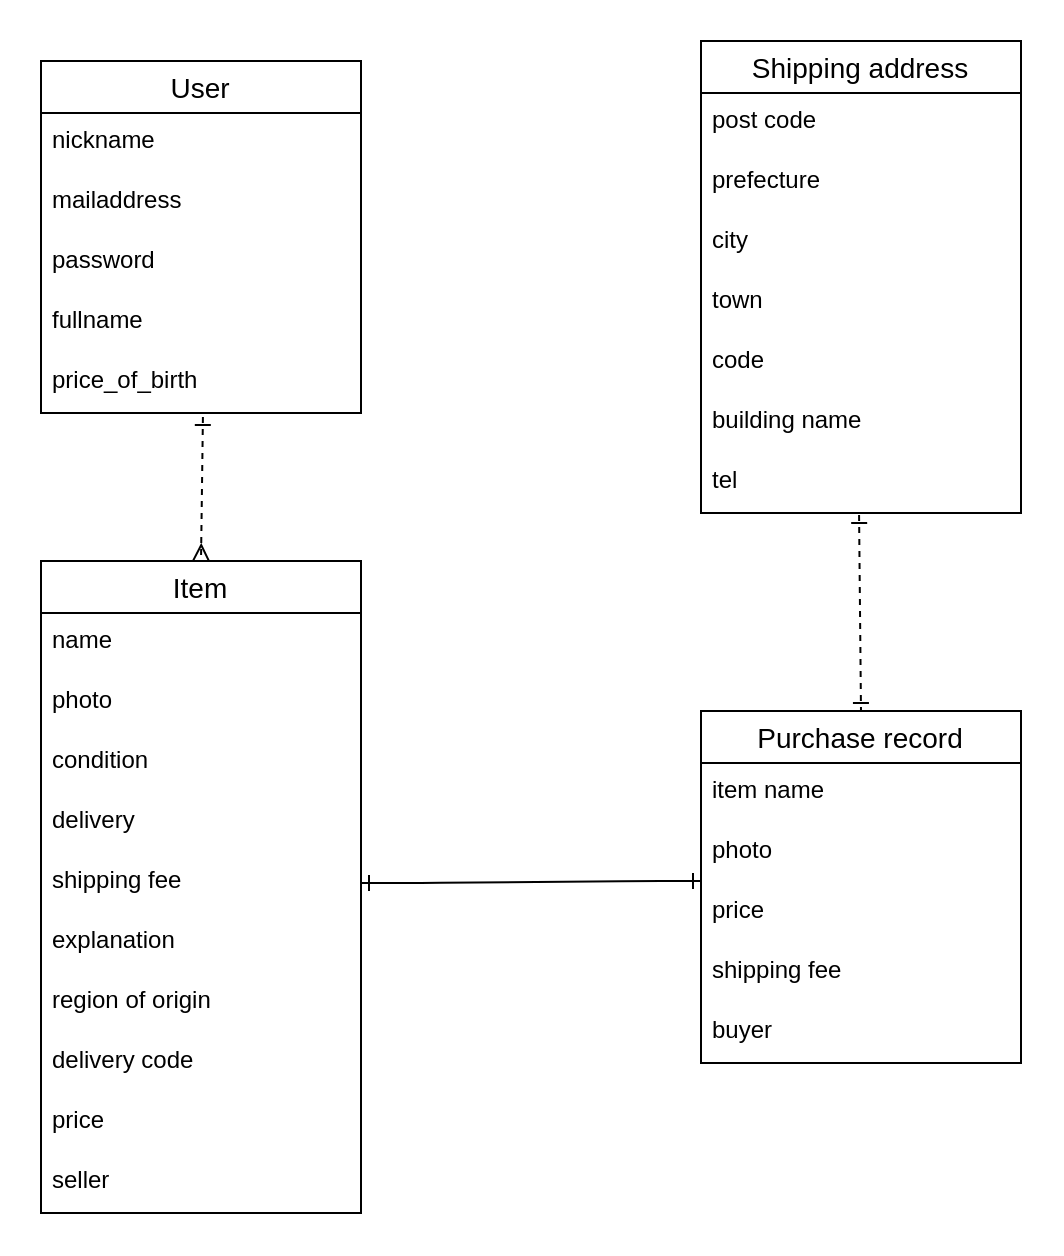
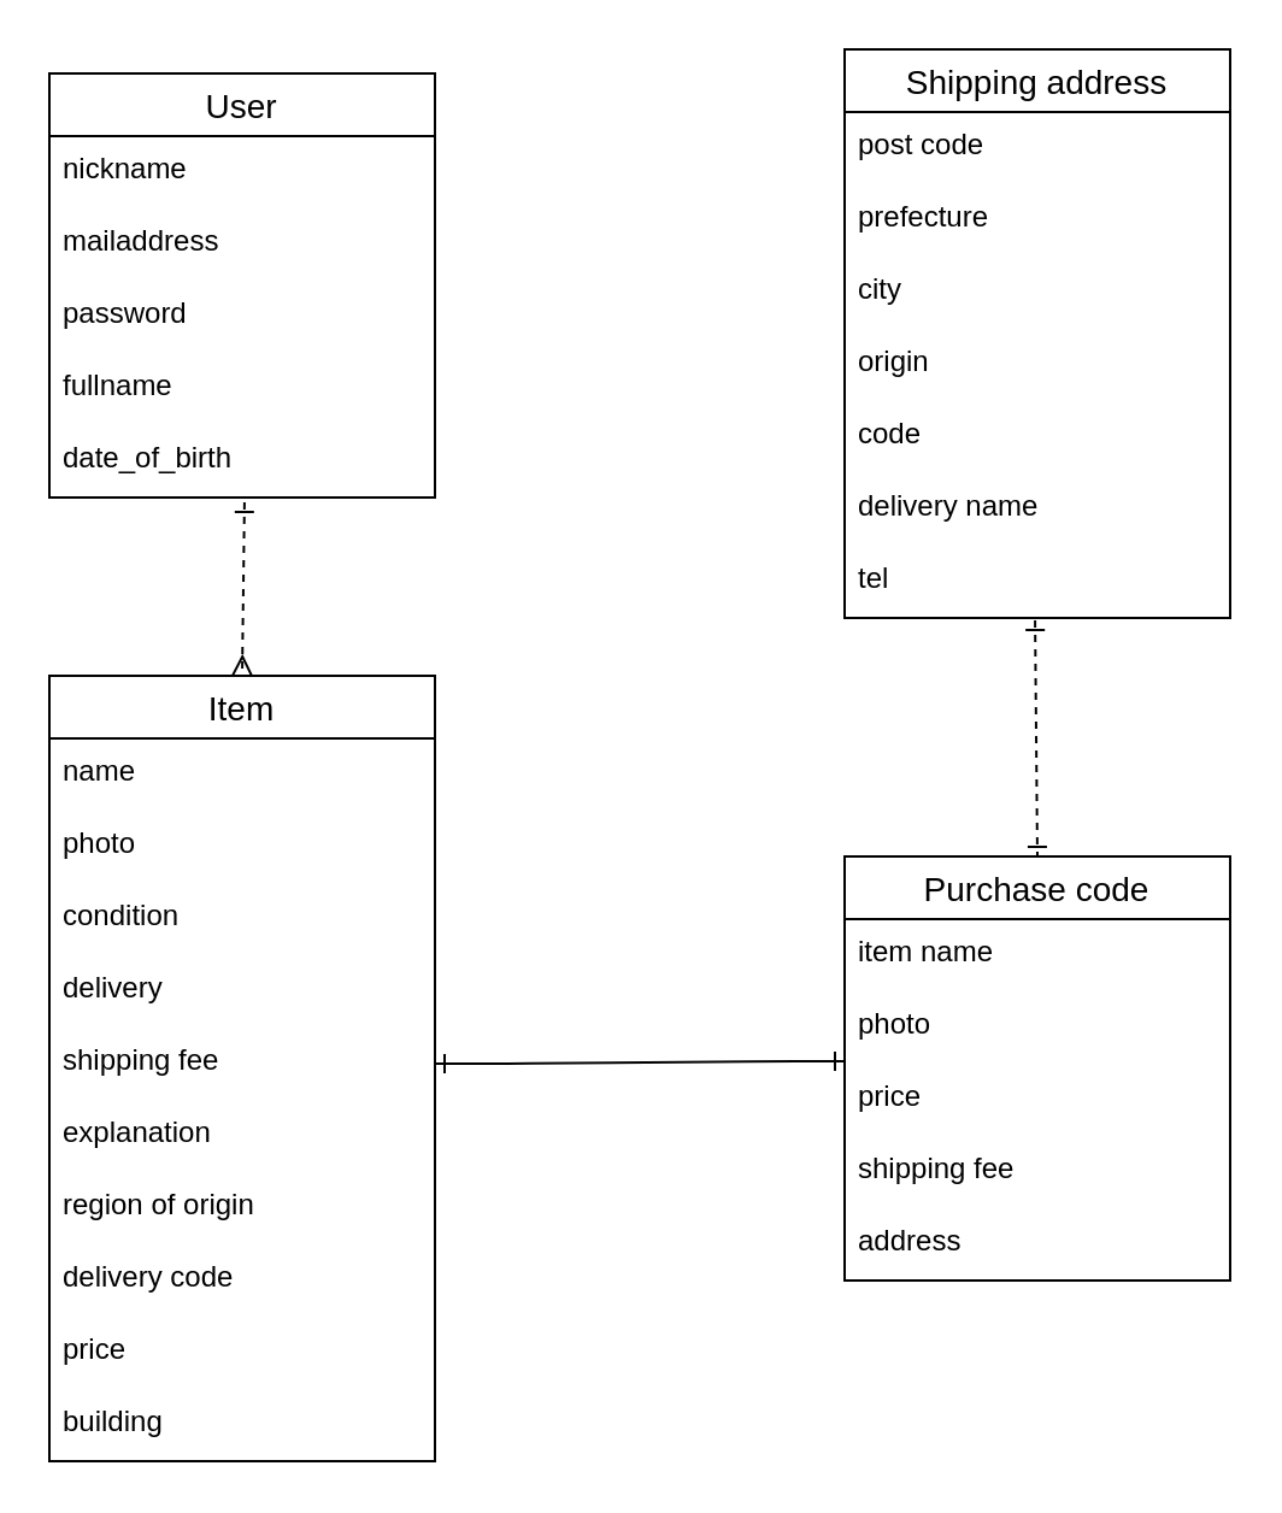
  <mxCell id="0" />
  <mxCell id="1" parent="0" />
  <mxCell id="2" value="User" style="swimlane;fontStyle=0;childLayout=stackLayout;horizontal=1;startSize=26;horizontalStack=0;resizeParent=1;resizeParentMax=0;resizeLast=0;collapsible=1;marginBottom=0;align=center;fontSize=14;" parent="1" vertex="1"><mxGeometry x="20" y="30" width="160" height="176" as="geometry" /></mxCell>
  <mxCell id="3" value="nickname" style="text;strokeColor=none;fillColor=none;spacingLeft=4;spacingRight=4;overflow=hidden;rotatable=0;points=[[0,0.5],[1,0.5]];portConstraint=eastwest;fontSize=12;" parent="2" vertex="1"><mxGeometry y="26" width="160" height="30" as="geometry" /></mxCell>
  <mxCell id="4" value="mailaddress" style="text;strokeColor=none;fillColor=none;spacingLeft=4;spacingRight=4;overflow=hidden;rotatable=0;points=[[0,0.5],[1,0.5]];portConstraint=eastwest;fontSize=12;" parent="2" vertex="1"><mxGeometry y="56" width="160" height="30" as="geometry" /></mxCell>
  <mxCell id="5" value="password" style="text;strokeColor=none;fillColor=none;spacingLeft=4;spacingRight=4;overflow=hidden;rotatable=0;points=[[0,0.5],[1,0.5]];portConstraint=eastwest;fontSize=12;" parent="2" vertex="1"><mxGeometry y="86" width="160" height="30" as="geometry" /></mxCell>
  <mxCell id="6" value="fullname" style="text;strokeColor=none;fillColor=none;spacingLeft=4;spacingRight=4;overflow=hidden;rotatable=0;points=[[0,0.5],[1,0.5]];portConstraint=eastwest;fontSize=12;" parent="2" vertex="1"><mxGeometry y="116" width="160" height="30" as="geometry" /></mxCell>
- <mxCell id="7" value="price_of_birth" style="text;strokeColor=none;fillColor=none;spacingLeft=4;spacingRight=4;overflow=hidden;rotatable=0;points=[[0,0.5],[1,0.5]];portConstraint=eastwest;fontSize=12;" parent="2" vertex="1"><mxGeometry y="146" width="160" height="30" as="geometry" /></mxCell>
+ <mxCell id="7" value="date_of_birth" style="text;strokeColor=none;fillColor=none;spacingLeft=4;spacingRight=4;overflow=hidden;rotatable=0;points=[[0,0.5],[1,0.5]];portConstraint=eastwest;fontSize=12;" parent="2" vertex="1"><mxGeometry y="146" width="160" height="30" as="geometry" /></mxCell>
  <mxCell id="8" value="Item" style="swimlane;fontStyle=0;childLayout=stackLayout;horizontal=1;startSize=26;horizontalStack=0;resizeParent=1;resizeParentMax=0;resizeLast=0;collapsible=1;marginBottom=0;align=center;fontSize=14;" parent="1" vertex="1"><mxGeometry x="20" y="280" width="160" height="326" as="geometry" /></mxCell>
  <mxCell id="9" value="name" style="text;strokeColor=none;fillColor=none;spacingLeft=4;spacingRight=4;overflow=hidden;rotatable=0;points=[[0,0.5],[1,0.5]];portConstraint=eastwest;fontSize=12;" parent="8" vertex="1"><mxGeometry y="26" width="160" height="30" as="geometry" /></mxCell>
  <mxCell id="10" value="photo" style="text;strokeColor=none;fillColor=none;spacingLeft=4;spacingRight=4;overflow=hidden;rotatable=0;points=[[0,0.5],[1,0.5]];portConstraint=eastwest;fontSize=12;" parent="8" vertex="1"><mxGeometry y="56" width="160" height="30" as="geometry" /></mxCell>
  <mxCell id="11" value="condition" style="text;strokeColor=none;fillColor=none;spacingLeft=4;spacingRight=4;overflow=hidden;rotatable=0;points=[[0,0.5],[1,0.5]];portConstraint=eastwest;fontSize=12;" parent="8" vertex="1"><mxGeometry y="86" width="160" height="30" as="geometry" /></mxCell>
  <mxCell id="12" value="delivery" style="text;strokeColor=none;fillColor=none;spacingLeft=4;spacingRight=4;overflow=hidden;rotatable=0;points=[[0,0.5],[1,0.5]];portConstraint=eastwest;fontSize=12;" parent="8" vertex="1"><mxGeometry y="116" width="160" height="30" as="geometry" /></mxCell>
  <mxCell id="13" value="shipping fee" style="text;strokeColor=none;fillColor=none;spacingLeft=4;spacingRight=4;overflow=hidden;rotatable=0;points=[[0,0.5],[1,0.5]];portConstraint=eastwest;fontSize=12;" parent="8" vertex="1"><mxGeometry y="146" width="160" height="30" as="geometry" /></mxCell>
  <mxCell id="14" value="explanation" style="text;strokeColor=none;fillColor=none;spacingLeft=4;spacingRight=4;overflow=hidden;rotatable=0;points=[[0,0.5],[1,0.5]];portConstraint=eastwest;fontSize=12;" parent="8" vertex="1"><mxGeometry y="176" width="160" height="30" as="geometry" /></mxCell>
  <mxCell id="15" value="region of origin" style="text;strokeColor=none;fillColor=none;spacingLeft=4;spacingRight=4;overflow=hidden;rotatable=0;points=[[0,0.5],[1,0.5]];portConstraint=eastwest;fontSize=12;" parent="8" vertex="1"><mxGeometry y="206" width="160" height="30" as="geometry" /></mxCell>
  <mxCell id="16" value="delivery code" style="text;strokeColor=none;fillColor=none;spacingLeft=4;spacingRight=4;overflow=hidden;rotatable=0;points=[[0,0.5],[1,0.5]];portConstraint=eastwest;fontSize=12;" parent="8" vertex="1"><mxGeometry y="236" width="160" height="30" as="geometry" /></mxCell>
  <mxCell id="17" value="price" style="text;strokeColor=none;fillColor=none;spacingLeft=4;spacingRight=4;overflow=hidden;rotatable=0;points=[[0,0.5],[1,0.5]];portConstraint=eastwest;fontSize=12;" parent="8" vertex="1"><mxGeometry y="266" width="160" height="30" as="geometry" /></mxCell>
- <mxCell id="18" value="seller" style="text;strokeColor=none;fillColor=none;spacingLeft=4;spacingRight=4;overflow=hidden;rotatable=0;points=[[0,0.5],[1,0.5]];portConstraint=eastwest;fontSize=12;" parent="8" vertex="1"><mxGeometry y="296" width="160" height="30" as="geometry" /></mxCell>
+ <mxCell id="18" value="building" style="text;strokeColor=none;fillColor=none;spacingLeft=4;spacingRight=4;overflow=hidden;rotatable=0;points=[[0,0.5],[1,0.5]];portConstraint=eastwest;fontSize=12;" parent="8" vertex="1"><mxGeometry y="296" width="160" height="30" as="geometry" /></mxCell>
  <mxCell id="19" value="Shipping address" style="swimlane;fontStyle=0;childLayout=stackLayout;horizontal=1;startSize=26;horizontalStack=0;resizeParent=1;resizeParentMax=0;resizeLast=0;collapsible=1;marginBottom=0;align=center;fontSize=14;" parent="1" vertex="1"><mxGeometry x="350" y="20" width="160" height="236" as="geometry" /></mxCell>
  <mxCell id="20" value="post code" style="text;strokeColor=none;fillColor=none;spacingLeft=4;spacingRight=4;overflow=hidden;rotatable=0;points=[[0,0.5],[1,0.5]];portConstraint=eastwest;fontSize=12;" parent="19" vertex="1"><mxGeometry y="26" width="160" height="30" as="geometry" /></mxCell>
  <mxCell id="21" value="prefecture" style="text;strokeColor=none;fillColor=none;spacingLeft=4;spacingRight=4;overflow=hidden;rotatable=0;points=[[0,0.5],[1,0.5]];portConstraint=eastwest;fontSize=12;" parent="19" vertex="1"><mxGeometry y="56" width="160" height="30" as="geometry" /></mxCell>
  <mxCell id="22" value="city" style="text;strokeColor=none;fillColor=none;spacingLeft=4;spacingRight=4;overflow=hidden;rotatable=0;points=[[0,0.5],[1,0.5]];portConstraint=eastwest;fontSize=12;" parent="19" vertex="1"><mxGeometry y="86" width="160" height="30" as="geometry" /></mxCell>
- <mxCell id="23" value="town" style="text;strokeColor=none;fillColor=none;spacingLeft=4;spacingRight=4;overflow=hidden;rotatable=0;points=[[0,0.5],[1,0.5]];portConstraint=eastwest;fontSize=12;" parent="19" vertex="1"><mxGeometry y="116" width="160" height="30" as="geometry" /></mxCell>
+ <mxCell id="23" value="origin" style="text;strokeColor=none;fillColor=none;spacingLeft=4;spacingRight=4;overflow=hidden;rotatable=0;points=[[0,0.5],[1,0.5]];portConstraint=eastwest;fontSize=12;" parent="19" vertex="1"><mxGeometry y="116" width="160" height="30" as="geometry" /></mxCell>
  <mxCell id="24" value="code" style="text;strokeColor=none;fillColor=none;spacingLeft=4;spacingRight=4;overflow=hidden;rotatable=0;points=[[0,0.5],[1,0.5]];portConstraint=eastwest;fontSize=12;" parent="19" vertex="1"><mxGeometry y="146" width="160" height="30" as="geometry" /></mxCell>
- <mxCell id="25" value="building name" style="text;strokeColor=none;fillColor=none;spacingLeft=4;spacingRight=4;overflow=hidden;rotatable=0;points=[[0,0.5],[1,0.5]];portConstraint=eastwest;fontSize=12;" parent="19" vertex="1"><mxGeometry y="176" width="160" height="30" as="geometry" /></mxCell>
+ <mxCell id="25" value="delivery name" style="text;strokeColor=none;fillColor=none;spacingLeft=4;spacingRight=4;overflow=hidden;rotatable=0;points=[[0,0.5],[1,0.5]];portConstraint=eastwest;fontSize=12;" parent="19" vertex="1"><mxGeometry y="176" width="160" height="30" as="geometry" /></mxCell>
  <mxCell id="26" value="tel" style="text;strokeColor=none;fillColor=none;spacingLeft=4;spacingRight=4;overflow=hidden;rotatable=0;points=[[0,0.5],[1,0.5]];portConstraint=eastwest;fontSize=12;" parent="19" vertex="1"><mxGeometry y="206" width="160" height="30" as="geometry" /></mxCell>
- <mxCell id="27" value="Purchase record" style="swimlane;fontStyle=0;childLayout=stackLayout;horizontal=1;startSize=26;horizontalStack=0;resizeParent=1;resizeParentMax=0;resizeLast=0;collapsible=1;marginBottom=0;align=center;fontSize=14;" parent="1" vertex="1"><mxGeometry x="350" y="355" width="160" height="176" as="geometry" /></mxCell>
+ <mxCell id="27" value="Purchase code" style="swimlane;fontStyle=0;childLayout=stackLayout;horizontal=1;startSize=26;horizontalStack=0;resizeParent=1;resizeParentMax=0;resizeLast=0;collapsible=1;marginBottom=0;align=center;fontSize=14;" parent="1" vertex="1"><mxGeometry x="350" y="355" width="160" height="176" as="geometry" /></mxCell>
  <mxCell id="28" value="item name" style="text;strokeColor=none;fillColor=none;spacingLeft=4;spacingRight=4;overflow=hidden;rotatable=0;points=[[0,0.5],[1,0.5]];portConstraint=eastwest;fontSize=12;" parent="27" vertex="1"><mxGeometry y="26" width="160" height="30" as="geometry" /></mxCell>
  <mxCell id="29" value="photo" style="text;strokeColor=none;fillColor=none;spacingLeft=4;spacingRight=4;overflow=hidden;rotatable=0;points=[[0,0.5],[1,0.5]];portConstraint=eastwest;fontSize=12;" parent="27" vertex="1"><mxGeometry y="56" width="160" height="30" as="geometry" /></mxCell>
  <mxCell id="30" value="price" style="text;strokeColor=none;fillColor=none;spacingLeft=4;spacingRight=4;overflow=hidden;rotatable=0;points=[[0,0.5],[1,0.5]];portConstraint=eastwest;fontSize=12;" parent="27" vertex="1"><mxGeometry y="86" width="160" height="30" as="geometry" /></mxCell>
  <mxCell id="31" value="shipping fee" style="text;strokeColor=none;fillColor=none;spacingLeft=4;spacingRight=4;overflow=hidden;rotatable=0;points=[[0,0.5],[1,0.5]];portConstraint=eastwest;fontSize=12;" parent="27" vertex="1"><mxGeometry y="116" width="160" height="30" as="geometry" /></mxCell>
- <mxCell id="32" value="buyer" style="text;strokeColor=none;fillColor=none;spacingLeft=4;spacingRight=4;overflow=hidden;rotatable=0;points=[[0,0.5],[1,0.5]];portConstraint=eastwest;fontSize=12;" parent="27" vertex="1"><mxGeometry y="146" width="160" height="30" as="geometry" /></mxCell>
+ <mxCell id="32" value="address" style="text;strokeColor=none;fillColor=none;spacingLeft=4;spacingRight=4;overflow=hidden;rotatable=0;points=[[0,0.5],[1,0.5]];portConstraint=eastwest;fontSize=12;" parent="27" vertex="1"><mxGeometry y="146" width="160" height="30" as="geometry" /></mxCell>
  <mxCell id="33" value="" style="edgeStyle=entityRelationEdgeStyle;fontSize=12;html=1;endArrow=ERone;startArrow=ERone;exitX=1;exitY=0.5;exitDx=0;exitDy=0;startFill=0;endFill=0;" parent="1" source="13" edge="1"><mxGeometry width="100" height="100" relative="1" as="geometry"><mxPoint x="180" y="400" as="sourcePoint" /><mxPoint x="350" y="440" as="targetPoint" /></mxGeometry></mxCell>
  <mxCell id="34" value="" style="fontSize=12;html=1;endArrow=ERone;startArrow=ERone;strokeColor=default;rounded=1;entryX=0.5;entryY=0;entryDx=0;entryDy=0;exitX=0.494;exitY=1.033;exitDx=0;exitDy=0;exitPerimeter=0;startFill=0;endFill=0;dashed=1;" parent="1" source="26" target="27" edge="1"><mxGeometry width="100" height="100" relative="1" as="geometry"><mxPoint x="550" y="210" as="sourcePoint" /><mxPoint x="590" y="344" as="targetPoint" /></mxGeometry></mxCell>
  <mxCell id="35" value="" style="fontSize=12;html=1;endArrow=ERmany;rounded=1;strokeColor=default;endFill=0;exitX=0.506;exitY=1.067;exitDx=0;exitDy=0;exitPerimeter=0;entryX=0.5;entryY=0;entryDx=0;entryDy=0;startArrow=ERone;startFill=0;dashed=1;" parent="1" source="7" target="8" edge="1"><mxGeometry width="100" height="100" relative="1" as="geometry"><mxPoint x="190" y="250" as="sourcePoint" /><mxPoint x="230" y="360" as="targetPoint" /></mxGeometry></mxCell>
